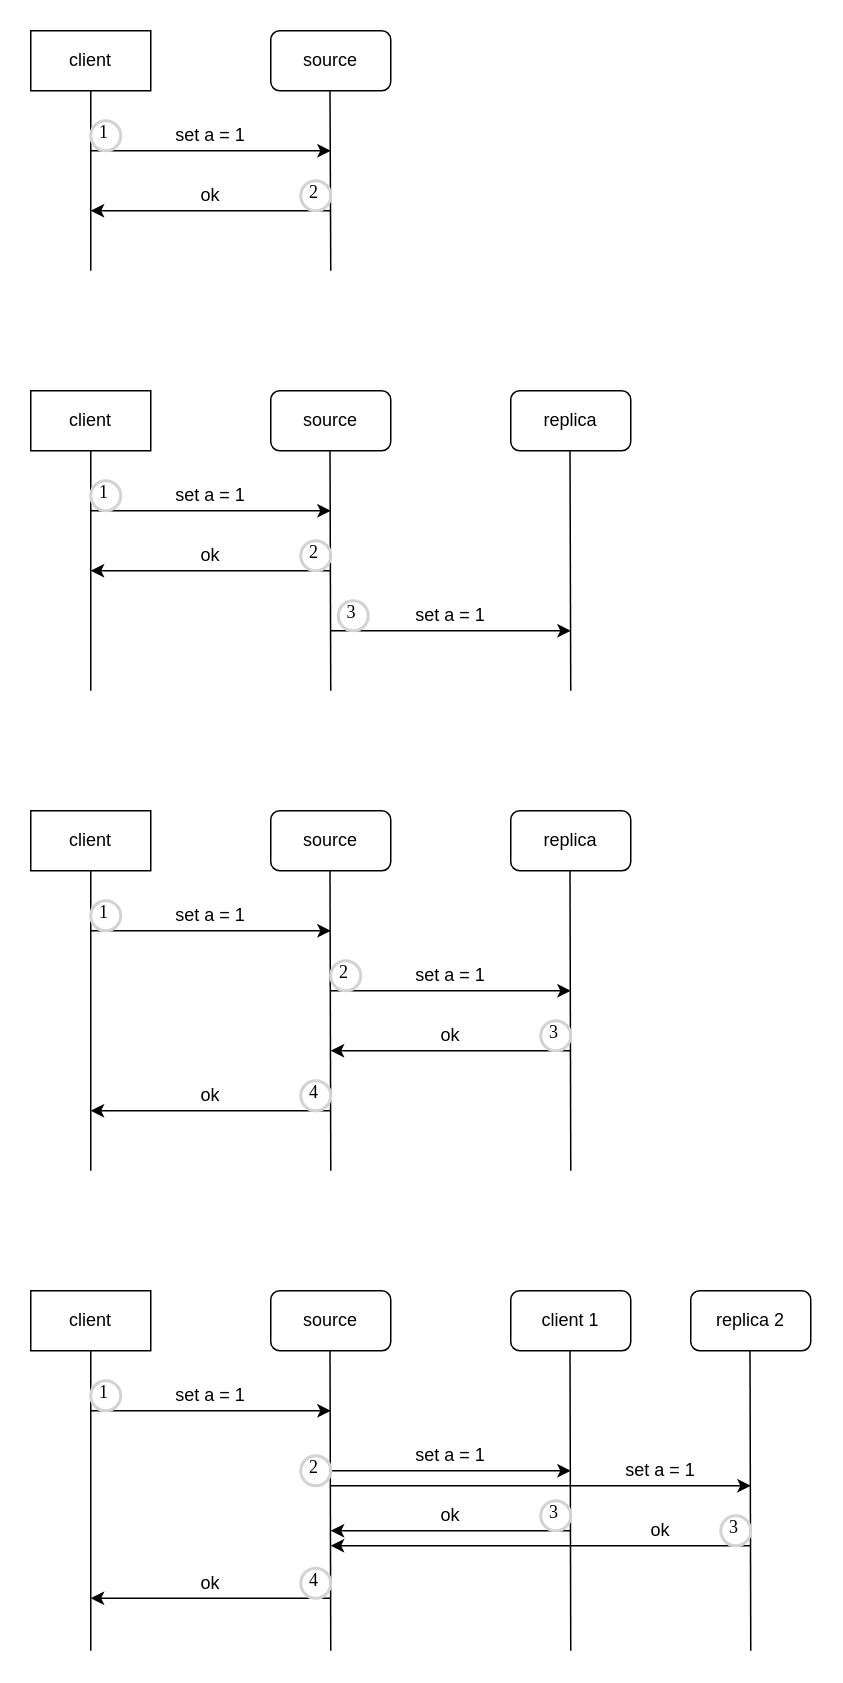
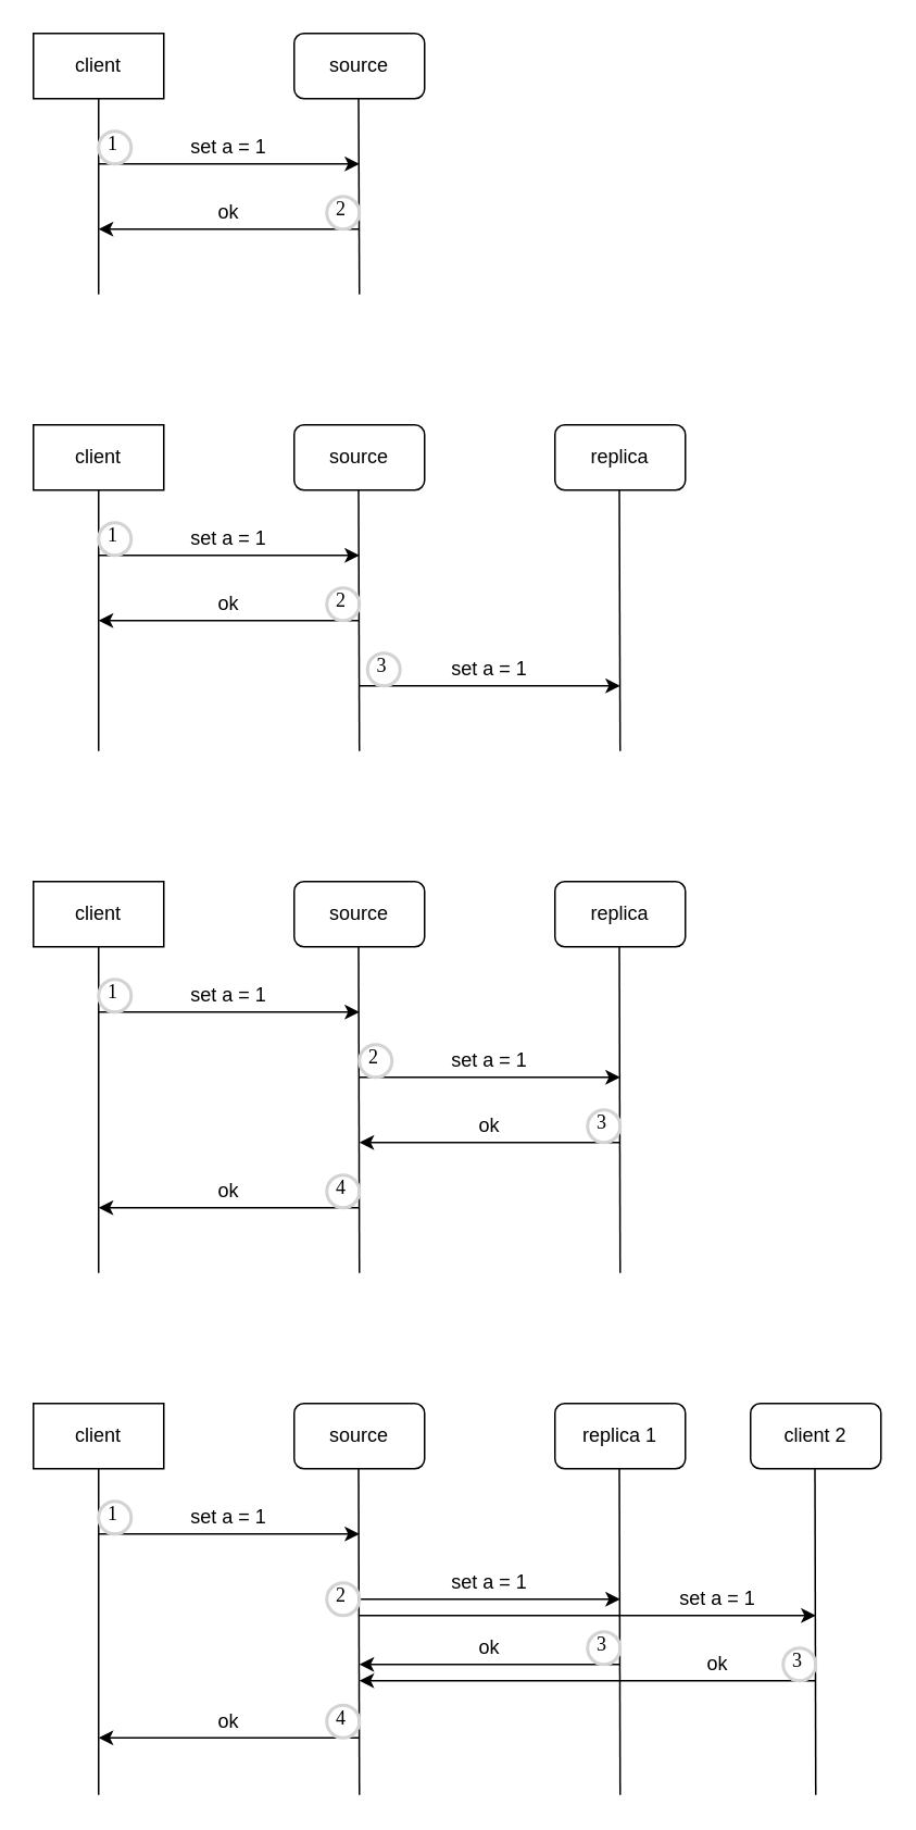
  <mxCell id="0" />
  <mxCell id="1" parent="0" />
  <mxCell id="2" value="" style="endArrow=none;html=1;rounded=0;entryX=0.5;entryY=1;entryDx=0;entryDy=0;" edge="1" parent="1" target="3"><mxGeometry width="50" height="50" relative="1" as="geometry"><mxPoint x="60" y="460" as="sourcePoint" /><mxPoint x="60" y="370" as="targetPoint" /></mxGeometry></mxCell>
  <mxCell id="3" value="client" style="rounded=0;whiteSpace=wrap;html=1;fillColor=none;" vertex="1" parent="1"><mxGeometry x="20" y="260" width="80" height="40" as="geometry" /></mxCell>
  <mxCell id="4" value="source" style="rounded=1;whiteSpace=wrap;html=1;fillColor=none;" vertex="1" parent="1"><mxGeometry x="180" y="260" width="80" height="40" as="geometry" /></mxCell>
  <mxCell id="5" value="replica" style="rounded=1;whiteSpace=wrap;html=1;fillColor=none;" vertex="1" parent="1"><mxGeometry x="340" y="260" width="80" height="40" as="geometry" /></mxCell>
  <mxCell id="6" value="" style="endArrow=none;html=1;rounded=0;entryX=0.5;entryY=1;entryDx=0;entryDy=0;" edge="1" parent="1"><mxGeometry width="50" height="50" relative="1" as="geometry"><mxPoint x="220" y="460" as="sourcePoint" /><mxPoint x="219.5" y="300" as="targetPoint" /></mxGeometry></mxCell>
  <mxCell id="7" value="" style="endArrow=none;html=1;rounded=0;entryX=0.5;entryY=1;entryDx=0;entryDy=0;" edge="1" parent="1"><mxGeometry width="50" height="50" relative="1" as="geometry"><mxPoint x="380" y="460" as="sourcePoint" /><mxPoint x="379.5" y="300" as="targetPoint" /></mxGeometry></mxCell>
  <mxCell id="8" value="" style="endArrow=classic;html=1;rounded=0;" edge="1" parent="1"><mxGeometry width="50" height="50" relative="1" as="geometry"><mxPoint x="60" y="340" as="sourcePoint" /><mxPoint x="220" y="340" as="targetPoint" /></mxGeometry></mxCell>
  <mxCell id="9" value="set a = 1" style="text;html=1;strokeColor=none;fillColor=none;align=center;verticalAlign=middle;whiteSpace=wrap;rounded=0;" vertex="1" parent="1"><mxGeometry x="110" y="320" width="60" height="20" as="geometry" /></mxCell>
  <mxCell id="10" value="" style="endArrow=classic;html=1;rounded=0;" edge="1" parent="1"><mxGeometry width="50" height="50" relative="1" as="geometry"><mxPoint x="220" y="380" as="sourcePoint" /><mxPoint x="60" y="380" as="targetPoint" /></mxGeometry></mxCell>
  <mxCell id="11" value="ok" style="text;html=1;strokeColor=none;fillColor=none;align=center;verticalAlign=middle;whiteSpace=wrap;rounded=0;" vertex="1" parent="1"><mxGeometry x="110" y="360" width="60" height="20" as="geometry" /></mxCell>
  <mxCell id="12" value="" style="endArrow=classic;html=1;rounded=0;" edge="1" parent="1"><mxGeometry width="50" height="50" relative="1" as="geometry"><mxPoint x="220" y="420" as="sourcePoint" /><mxPoint x="380" y="420" as="targetPoint" /></mxGeometry></mxCell>
  <mxCell id="13" value="set a = 1" style="text;html=1;strokeColor=none;fillColor=none;align=center;verticalAlign=middle;whiteSpace=wrap;rounded=0;" vertex="1" parent="1"><mxGeometry x="270" y="400" width="60" height="20" as="geometry" /></mxCell>
  <mxCell id="14" value="1" style="ellipse;whiteSpace=wrap;html=1;aspect=fixed;strokeWidth=2;fontFamily=Tahoma;spacingBottom=4;spacingRight=2;strokeColor=#d3d3d3;rounded=1;fillColor=none;" vertex="1" parent="1"><mxGeometry x="60" y="320" width="20" height="20" as="geometry" /></mxCell>
  <mxCell id="15" value="2" style="ellipse;whiteSpace=wrap;html=1;aspect=fixed;strokeWidth=2;fontFamily=Tahoma;spacingBottom=4;spacingRight=2;strokeColor=#d3d3d3;rounded=1;fillColor=none;" vertex="1" parent="1"><mxGeometry x="200" y="360" width="20" height="20" as="geometry" /></mxCell>
  <mxCell id="16" value="3" style="ellipse;whiteSpace=wrap;html=1;aspect=fixed;strokeWidth=2;fontFamily=Tahoma;spacingBottom=4;spacingRight=2;strokeColor=#d3d3d3;rounded=1;fillColor=none;" vertex="1" parent="1"><mxGeometry x="225" y="400" width="20" height="20" as="geometry" /></mxCell>
  <mxCell id="17" value="" style="endArrow=none;html=1;rounded=0;entryX=0.5;entryY=1;entryDx=0;entryDy=0;" edge="1" parent="1" target="18"><mxGeometry width="50" height="50" relative="1" as="geometry"><mxPoint x="60" y="780" as="sourcePoint" /><mxPoint x="60" y="650" as="targetPoint" /></mxGeometry></mxCell>
  <mxCell id="18" value="client" style="rounded=0;whiteSpace=wrap;html=1;fillColor=none;" vertex="1" parent="1"><mxGeometry x="20" y="540" width="80" height="40" as="geometry" /></mxCell>
  <mxCell id="19" value="source" style="rounded=1;whiteSpace=wrap;html=1;fillColor=none;" vertex="1" parent="1"><mxGeometry x="180" y="540" width="80" height="40" as="geometry" /></mxCell>
  <mxCell id="20" value="replica" style="rounded=1;whiteSpace=wrap;html=1;fillColor=none;" vertex="1" parent="1"><mxGeometry x="340" y="540" width="80" height="40" as="geometry" /></mxCell>
  <mxCell id="21" value="" style="endArrow=none;html=1;rounded=0;entryX=0.5;entryY=1;entryDx=0;entryDy=0;" edge="1" parent="1"><mxGeometry width="50" height="50" relative="1" as="geometry"><mxPoint x="220" y="780" as="sourcePoint" /><mxPoint x="219.5" y="580" as="targetPoint" /></mxGeometry></mxCell>
  <mxCell id="22" value="" style="endArrow=none;html=1;rounded=0;entryX=0.5;entryY=1;entryDx=0;entryDy=0;" edge="1" parent="1"><mxGeometry width="50" height="50" relative="1" as="geometry"><mxPoint x="380" y="780" as="sourcePoint" /><mxPoint x="379.5" y="580" as="targetPoint" /></mxGeometry></mxCell>
  <mxCell id="23" value="" style="endArrow=classic;html=1;rounded=0;" edge="1" parent="1"><mxGeometry width="50" height="50" relative="1" as="geometry"><mxPoint x="60" y="620" as="sourcePoint" /><mxPoint x="220" y="620" as="targetPoint" /></mxGeometry></mxCell>
  <mxCell id="24" value="set a = 1" style="text;html=1;strokeColor=none;fillColor=none;align=center;verticalAlign=middle;whiteSpace=wrap;rounded=0;" vertex="1" parent="1"><mxGeometry x="110" y="600" width="60" height="20" as="geometry" /></mxCell>
  <mxCell id="25" value="" style="endArrow=classic;html=1;rounded=0;" edge="1" parent="1"><mxGeometry width="50" height="50" relative="1" as="geometry"><mxPoint x="220" y="660" as="sourcePoint" /><mxPoint x="380" y="660" as="targetPoint" /></mxGeometry></mxCell>
  <mxCell id="26" value="set a = 1" style="text;html=1;strokeColor=none;fillColor=none;align=center;verticalAlign=middle;whiteSpace=wrap;rounded=0;" vertex="1" parent="1"><mxGeometry x="270" y="640" width="60" height="20" as="geometry" /></mxCell>
  <mxCell id="27" value="1" style="ellipse;whiteSpace=wrap;html=1;aspect=fixed;strokeWidth=2;fontFamily=Tahoma;spacingBottom=4;spacingRight=2;strokeColor=#d3d3d3;rounded=1;fillColor=none;" vertex="1" parent="1"><mxGeometry x="60" y="600" width="20" height="20" as="geometry" /></mxCell>
  <mxCell id="28" value="" style="endArrow=classic;html=1;rounded=0;" edge="1" parent="1"><mxGeometry width="50" height="50" relative="1" as="geometry"><mxPoint x="380" y="700" as="sourcePoint" /><mxPoint x="220" y="700" as="targetPoint" /></mxGeometry></mxCell>
  <mxCell id="29" value="ok" style="text;html=1;strokeColor=none;fillColor=none;align=center;verticalAlign=middle;whiteSpace=wrap;rounded=0;" vertex="1" parent="1"><mxGeometry x="270" y="680" width="60" height="20" as="geometry" /></mxCell>
  <mxCell id="30" value="3" style="ellipse;whiteSpace=wrap;html=1;aspect=fixed;strokeWidth=2;fontFamily=Tahoma;spacingBottom=4;spacingRight=2;strokeColor=#d3d3d3;rounded=1;fillColor=none;" vertex="1" parent="1"><mxGeometry x="360" y="680" width="20" height="20" as="geometry" /></mxCell>
  <mxCell id="31" value="" style="endArrow=classic;html=1;rounded=0;" edge="1" parent="1"><mxGeometry width="50" height="50" relative="1" as="geometry"><mxPoint x="220" y="740" as="sourcePoint" /><mxPoint x="60" y="740" as="targetPoint" /></mxGeometry></mxCell>
  <mxCell id="32" value="ok" style="text;html=1;strokeColor=none;fillColor=none;align=center;verticalAlign=middle;whiteSpace=wrap;rounded=0;" vertex="1" parent="1"><mxGeometry x="110" y="720" width="60" height="20" as="geometry" /></mxCell>
  <mxCell id="33" value="4" style="ellipse;whiteSpace=wrap;html=1;aspect=fixed;strokeWidth=2;fontFamily=Tahoma;spacingBottom=4;spacingRight=2;strokeColor=#d3d3d3;rounded=1;fillColor=none;" vertex="1" parent="1"><mxGeometry x="200" y="720" width="20" height="20" as="geometry" /></mxCell>
  <mxCell id="34" value="2" style="ellipse;whiteSpace=wrap;html=1;aspect=fixed;strokeWidth=2;fontFamily=Tahoma;spacingBottom=4;spacingRight=2;strokeColor=#d3d3d3;rounded=1;fillColor=none;" vertex="1" parent="1"><mxGeometry x="220" y="640" width="20" height="20" as="geometry" /></mxCell>
  <mxCell id="35" value="" style="endArrow=none;html=1;rounded=0;entryX=0.5;entryY=1;entryDx=0;entryDy=0;" edge="1" parent="1" target="36"><mxGeometry width="50" height="50" relative="1" as="geometry"><mxPoint x="60" y="180" as="sourcePoint" /><mxPoint x="60" y="130" as="targetPoint" /></mxGeometry></mxCell>
  <mxCell id="36" value="client" style="rounded=0;whiteSpace=wrap;html=1;fillColor=none;" vertex="1" parent="1"><mxGeometry x="20" y="20" width="80" height="40" as="geometry" /></mxCell>
  <mxCell id="37" value="source" style="rounded=1;whiteSpace=wrap;html=1;fillColor=none;" vertex="1" parent="1"><mxGeometry x="180" y="20" width="80" height="40" as="geometry" /></mxCell>
  <mxCell id="38" value="" style="endArrow=none;html=1;rounded=0;entryX=0.5;entryY=1;entryDx=0;entryDy=0;" edge="1" parent="1"><mxGeometry width="50" height="50" relative="1" as="geometry"><mxPoint x="220" y="180" as="sourcePoint" /><mxPoint x="219.5" y="60" as="targetPoint" /></mxGeometry></mxCell>
  <mxCell id="39" value="" style="endArrow=classic;html=1;rounded=0;" edge="1" parent="1"><mxGeometry width="50" height="50" relative="1" as="geometry"><mxPoint x="60" y="100" as="sourcePoint" /><mxPoint x="220" y="100" as="targetPoint" /></mxGeometry></mxCell>
  <mxCell id="40" value="set a = 1" style="text;html=1;strokeColor=none;fillColor=none;align=center;verticalAlign=middle;whiteSpace=wrap;rounded=0;" vertex="1" parent="1"><mxGeometry x="110" y="80" width="60" height="20" as="geometry" /></mxCell>
  <mxCell id="41" value="" style="endArrow=classic;html=1;rounded=0;" edge="1" parent="1"><mxGeometry width="50" height="50" relative="1" as="geometry"><mxPoint x="220" y="140" as="sourcePoint" /><mxPoint x="60" y="140" as="targetPoint" /></mxGeometry></mxCell>
  <mxCell id="42" value="ok" style="text;html=1;strokeColor=none;fillColor=none;align=center;verticalAlign=middle;whiteSpace=wrap;rounded=0;" vertex="1" parent="1"><mxGeometry x="110" y="120" width="60" height="20" as="geometry" /></mxCell>
  <mxCell id="43" value="1" style="ellipse;whiteSpace=wrap;html=1;aspect=fixed;strokeWidth=2;fontFamily=Tahoma;spacingBottom=4;spacingRight=2;strokeColor=#d3d3d3;rounded=1;fillColor=none;" vertex="1" parent="1"><mxGeometry x="60" y="80" width="20" height="20" as="geometry" /></mxCell>
  <mxCell id="44" value="2" style="ellipse;whiteSpace=wrap;html=1;aspect=fixed;strokeWidth=2;fontFamily=Tahoma;spacingBottom=4;spacingRight=2;strokeColor=#d3d3d3;rounded=1;fillColor=none;" vertex="1" parent="1"><mxGeometry x="200" y="120" width="20" height="20" as="geometry" /></mxCell>
  <mxCell id="45" value="" style="endArrow=none;html=1;rounded=0;entryX=0.5;entryY=1;entryDx=0;entryDy=0;" edge="1" parent="1" target="46"><mxGeometry width="50" height="50" relative="1" as="geometry"><mxPoint x="60" y="1100" as="sourcePoint" /><mxPoint x="60" y="970" as="targetPoint" /></mxGeometry></mxCell>
  <mxCell id="46" value="client" style="rounded=0;whiteSpace=wrap;html=1;fillColor=none;" vertex="1" parent="1"><mxGeometry x="20" y="860" width="80" height="40" as="geometry" /></mxCell>
  <mxCell id="47" value="source" style="rounded=1;whiteSpace=wrap;html=1;fillColor=none;" vertex="1" parent="1"><mxGeometry x="180" y="860" width="80" height="40" as="geometry" /></mxCell>
- <mxCell id="48" value="client 1" style="rounded=1;whiteSpace=wrap;html=1;fillColor=none;" vertex="1" parent="1"><mxGeometry x="340" y="860" width="80" height="40" as="geometry" /></mxCell>
+ <mxCell id="48" value="replica 1" style="rounded=1;whiteSpace=wrap;html=1;fillColor=none;" vertex="1" parent="1"><mxGeometry x="340" y="860" width="80" height="40" as="geometry" /></mxCell>
  <mxCell id="49" value="" style="endArrow=none;html=1;rounded=0;entryX=0.5;entryY=1;entryDx=0;entryDy=0;" edge="1" parent="1"><mxGeometry width="50" height="50" relative="1" as="geometry"><mxPoint x="220" y="1100" as="sourcePoint" /><mxPoint x="219.5" y="900" as="targetPoint" /></mxGeometry></mxCell>
  <mxCell id="50" value="" style="endArrow=none;html=1;rounded=0;entryX=0.5;entryY=1;entryDx=0;entryDy=0;" edge="1" parent="1"><mxGeometry width="50" height="50" relative="1" as="geometry"><mxPoint x="380" y="1100" as="sourcePoint" /><mxPoint x="379.5" y="900" as="targetPoint" /></mxGeometry></mxCell>
  <mxCell id="51" value="" style="endArrow=classic;html=1;rounded=0;" edge="1" parent="1"><mxGeometry width="50" height="50" relative="1" as="geometry"><mxPoint x="60" y="940" as="sourcePoint" /><mxPoint x="220" y="940" as="targetPoint" /></mxGeometry></mxCell>
  <mxCell id="52" value="set a = 1" style="text;html=1;strokeColor=none;fillColor=none;align=center;verticalAlign=middle;whiteSpace=wrap;rounded=0;" vertex="1" parent="1"><mxGeometry x="110" y="920" width="60" height="20" as="geometry" /></mxCell>
  <mxCell id="53" value="" style="endArrow=classic;html=1;rounded=0;" edge="1" parent="1"><mxGeometry width="50" height="50" relative="1" as="geometry"><mxPoint x="220" y="980" as="sourcePoint" /><mxPoint x="380" y="980" as="targetPoint" /></mxGeometry></mxCell>
  <mxCell id="54" value="set a = 1" style="text;html=1;strokeColor=none;fillColor=none;align=center;verticalAlign=middle;whiteSpace=wrap;rounded=0;" vertex="1" parent="1"><mxGeometry x="270" y="960" width="60" height="20" as="geometry" /></mxCell>
  <mxCell id="55" value="1" style="ellipse;whiteSpace=wrap;html=1;aspect=fixed;strokeWidth=2;fontFamily=Tahoma;spacingBottom=4;spacingRight=2;strokeColor=#d3d3d3;rounded=1;fillColor=none;" vertex="1" parent="1"><mxGeometry x="60" y="920" width="20" height="20" as="geometry" /></mxCell>
  <mxCell id="56" value="" style="endArrow=classic;html=1;rounded=0;" edge="1" parent="1"><mxGeometry width="50" height="50" relative="1" as="geometry"><mxPoint x="380" y="1020" as="sourcePoint" /><mxPoint x="220" y="1020" as="targetPoint" /></mxGeometry></mxCell>
  <mxCell id="57" value="ok" style="text;html=1;strokeColor=none;fillColor=none;align=center;verticalAlign=middle;whiteSpace=wrap;rounded=0;" vertex="1" parent="1"><mxGeometry x="270" y="1000" width="60" height="20" as="geometry" /></mxCell>
  <mxCell id="58" value="3" style="ellipse;whiteSpace=wrap;html=1;aspect=fixed;strokeWidth=2;fontFamily=Tahoma;spacingBottom=4;spacingRight=2;strokeColor=#d3d3d3;rounded=1;fillColor=none;" vertex="1" parent="1"><mxGeometry x="360" y="1000" width="20" height="20" as="geometry" /></mxCell>
  <mxCell id="59" value="" style="endArrow=classic;html=1;rounded=0;" edge="1" parent="1"><mxGeometry width="50" height="50" relative="1" as="geometry"><mxPoint x="220" y="1065" as="sourcePoint" /><mxPoint x="60" y="1065" as="targetPoint" /></mxGeometry></mxCell>
  <mxCell id="60" value="ok" style="text;html=1;strokeColor=none;fillColor=none;align=center;verticalAlign=middle;whiteSpace=wrap;rounded=0;" vertex="1" parent="1"><mxGeometry x="110" y="1045" width="60" height="20" as="geometry" /></mxCell>
  <mxCell id="61" value="4" style="ellipse;whiteSpace=wrap;html=1;aspect=fixed;strokeWidth=2;fontFamily=Tahoma;spacingBottom=4;spacingRight=2;strokeColor=#d3d3d3;rounded=1;fillColor=none;" vertex="1" parent="1"><mxGeometry x="200" y="1045" width="20" height="20" as="geometry" /></mxCell>
  <mxCell id="62" value="2" style="ellipse;whiteSpace=wrap;html=1;aspect=fixed;strokeWidth=2;fontFamily=Tahoma;spacingBottom=4;spacingRight=2;strokeColor=#d3d3d3;rounded=1;fillColor=none;" vertex="1" parent="1"><mxGeometry x="200" y="970" width="20" height="20" as="geometry" /></mxCell>
- <mxCell id="63" value="replica 2" style="rounded=1;whiteSpace=wrap;html=1;fillColor=none;" vertex="1" parent="1"><mxGeometry x="460" y="860" width="80" height="40" as="geometry" /></mxCell>
+ <mxCell id="63" value="client 2" style="rounded=1;whiteSpace=wrap;html=1;fillColor=none;" vertex="1" parent="1"><mxGeometry x="460" y="860" width="80" height="40" as="geometry" /></mxCell>
  <mxCell id="64" value="" style="endArrow=none;html=1;rounded=0;entryX=0.5;entryY=1;entryDx=0;entryDy=0;" edge="1" parent="1"><mxGeometry width="50" height="50" relative="1" as="geometry"><mxPoint x="500" y="1100" as="sourcePoint" /><mxPoint x="499.5" y="900" as="targetPoint" /></mxGeometry></mxCell>
  <mxCell id="65" value="" style="endArrow=classic;html=1;rounded=0;" edge="1" parent="1"><mxGeometry width="50" height="50" relative="1" as="geometry"><mxPoint x="220" y="990" as="sourcePoint" /><mxPoint x="500" y="990" as="targetPoint" /></mxGeometry></mxCell>
  <mxCell id="66" value="set a = 1" style="text;html=1;strokeColor=none;fillColor=none;align=center;verticalAlign=middle;whiteSpace=wrap;rounded=0;" vertex="1" parent="1"><mxGeometry x="410" y="970" width="60" height="20" as="geometry" /></mxCell>
  <mxCell id="67" value="" style="endArrow=classic;html=1;rounded=0;" edge="1" parent="1"><mxGeometry width="50" height="50" relative="1" as="geometry"><mxPoint x="500" y="1030" as="sourcePoint" /><mxPoint x="220" y="1030" as="targetPoint" /></mxGeometry></mxCell>
  <mxCell id="68" value="3" style="ellipse;whiteSpace=wrap;html=1;aspect=fixed;strokeWidth=2;fontFamily=Tahoma;spacingBottom=4;spacingRight=2;strokeColor=#d3d3d3;rounded=1;fillColor=none;" vertex="1" parent="1"><mxGeometry x="480" y="1010" width="20" height="20" as="geometry" /></mxCell>
  <mxCell id="69" value="ok" style="text;html=1;strokeColor=none;fillColor=none;align=center;verticalAlign=middle;whiteSpace=wrap;rounded=0;" vertex="1" parent="1"><mxGeometry x="410" y="1010" width="60" height="20" as="geometry" /></mxCell>
